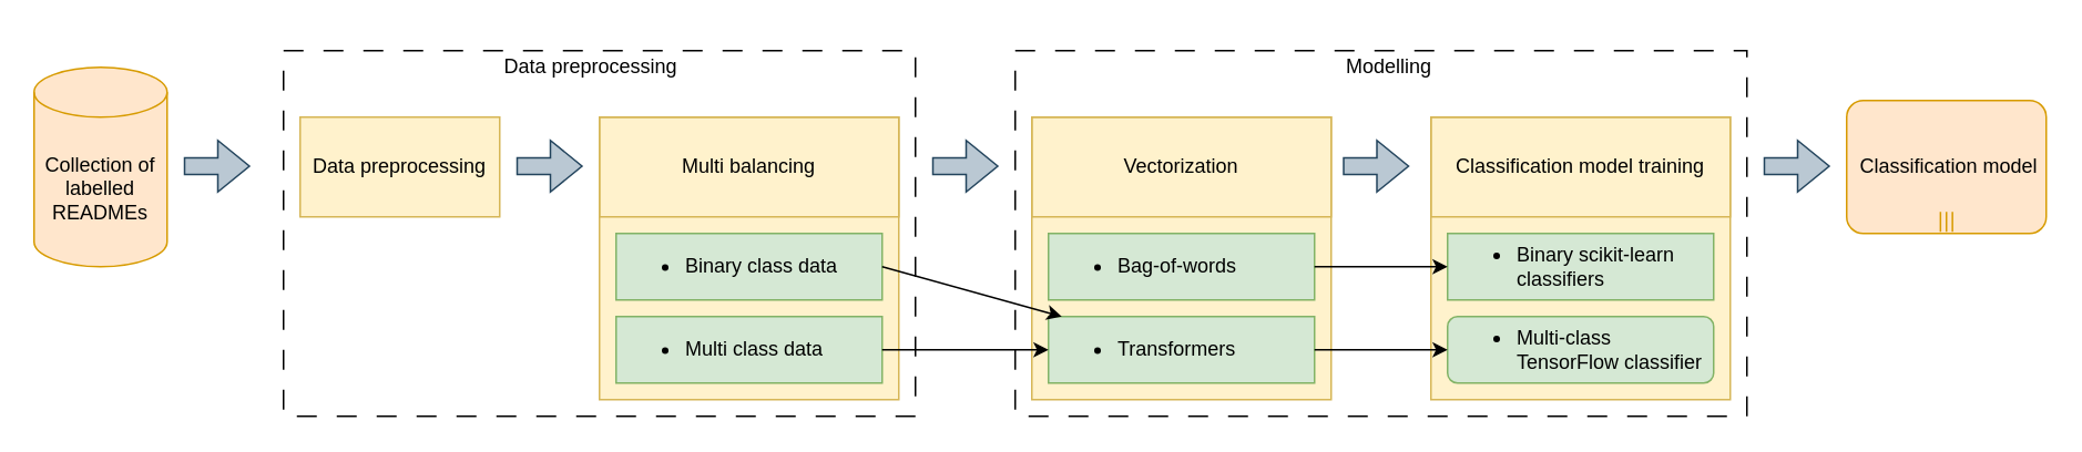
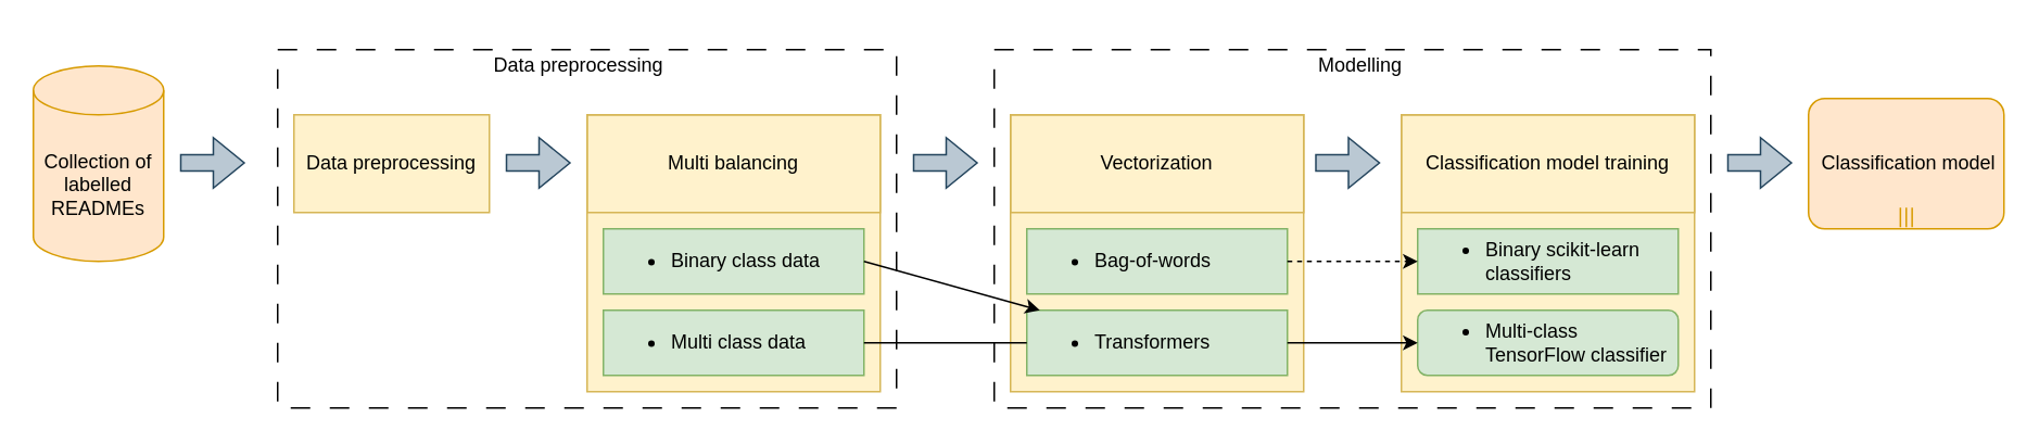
  <mxCell id="0" />
  <mxCell id="1" parent="0" />
  <mxCell id="2" value="" style="rounded=0;whiteSpace=wrap;html=1;strokeColor=#000000;fillColor=none;dashed=1;dashPattern=12 12;" vertex="1" parent="1"><mxGeometry x="170" y="30" width="380" height="220" as="geometry" /></mxCell>
  <mxCell id="3" value="Collection of labelled READMEs" style="shape=cylinder3;whiteSpace=wrap;html=1;boundedLbl=1;backgroundOutline=1;size=15;fillColor=#ffe6cc;strokeColor=#d79b00;" parent="1" vertex="1"><mxGeometry x="20" y="40" width="80" height="120" as="geometry" /></mxCell>
  <mxCell id="4" value="" style="shape=flexArrow;endArrow=classic;html=1;rounded=0;fillColor=#bac8d3;strokeColor=#23445d;" parent="1" edge="1"><mxGeometry width="50" height="50" relative="1" as="geometry"><mxPoint x="110" y="99.5" as="sourcePoint" /><mxPoint x="150" y="99.5" as="targetPoint" /></mxGeometry></mxCell>
  <mxCell id="5" value="" style="shape=flexArrow;endArrow=classic;html=1;rounded=0;fillColor=#bac8d3;strokeColor=#23445d;" parent="1" edge="1"><mxGeometry width="50" height="50" relative="1" as="geometry"><mxPoint x="560" y="99.5" as="sourcePoint" /><mxPoint x="600" y="99.5" as="targetPoint" /></mxGeometry></mxCell>
  <mxCell id="6" value="&amp;nbsp;Classification model" style="points=[[0.25,0,0],[0.5,0,0],[0.75,0,0],[1,0.25,0],[1,0.5,0],[1,0.75,0],[0.75,1,0],[0.5,1,0],[0.25,1,0],[0,0.75,0],[0,0.5,0],[0,0.25,0]];shape=mxgraph.bpmn.task;whiteSpace=wrap;rectStyle=rounded;size=10;html=1;taskMarker=abstract;isLoopMultiParallel=1;strokeColor=#D79B00;fillColor=#FFE6CC;" parent="1" vertex="1"><mxGeometry x="1110" y="60" width="120" height="80" as="geometry" /></mxCell>
  <mxCell id="7" value="Data preprocessing" style="rounded=0;whiteSpace=wrap;html=1;fillColor=#fff2cc;strokeColor=#d6b656;" vertex="1" parent="1"><mxGeometry x="180" y="70" width="120" height="60" as="geometry" /></mxCell>
  <mxCell id="8" value="" style="shape=flexArrow;endArrow=classic;html=1;rounded=0;fillColor=#bac8d3;strokeColor=#23445d;" edge="1" parent="1"><mxGeometry width="50" height="50" relative="1" as="geometry"><mxPoint x="310" y="99.5" as="sourcePoint" /><mxPoint x="350" y="99.5" as="targetPoint" /></mxGeometry></mxCell>
  <mxCell id="9" value="Data preprocessing" style="text;html=1;strokeColor=none;fillColor=none;align=center;verticalAlign=middle;whiteSpace=wrap;rounded=0;" vertex="1" parent="1"><mxGeometry x="270" y="20" width="170" height="40" as="geometry" /></mxCell>
  <mxCell id="10" value="" style="group" vertex="1" connectable="0" parent="1"><mxGeometry x="360" y="70" width="180" height="180" as="geometry" /></mxCell>
  <mxCell id="11" value="" style="rounded=0;whiteSpace=wrap;html=1;fillColor=#fff2cc;strokeColor=#d6b656;" vertex="1" parent="10"><mxGeometry width="180" height="170" as="geometry" /></mxCell>
  <mxCell id="12" value="Multi balancing" style="text;html=1;strokeColor=#D6B656;fillColor=none;align=center;verticalAlign=middle;whiteSpace=wrap;rounded=0;" vertex="1" parent="10"><mxGeometry width="180" height="60" as="geometry" /></mxCell>
  <mxCell id="13" value="&lt;ul&gt;&lt;li&gt;Binary class data&lt;/li&gt;&lt;/ul&gt;" style="rounded=0;whiteSpace=wrap;html=1;strokeColor=#82b366;fillColor=#d5e8d4;align=left;" vertex="1" parent="10"><mxGeometry x="10" y="70" width="160" height="40" as="geometry" /></mxCell>
  <mxCell id="14" value="&lt;ul&gt;&lt;li&gt;Multi class data&lt;/li&gt;&lt;/ul&gt;" style="rounded=0;whiteSpace=wrap;html=1;strokeColor=#82b366;fillColor=#d5e8d4;align=left;" vertex="1" parent="10"><mxGeometry x="10" y="120" width="160" height="40" as="geometry" /></mxCell>
  <mxCell id="15" value="" style="rounded=0;whiteSpace=wrap;html=1;strokeColor=#000000;fillColor=none;dashed=1;dashPattern=12 12;" vertex="1" parent="1"><mxGeometry x="610" y="30" width="440" height="220" as="geometry" /></mxCell>
  <mxCell id="16" value="" style="rounded=0;whiteSpace=wrap;html=1;fillColor=#fff2cc;strokeColor=#d6b656;" vertex="1" parent="1"><mxGeometry x="620" y="70" width="180" height="170" as="geometry" /></mxCell>
  <mxCell id="17" value="Vectorization" style="text;html=1;strokeColor=#D6B656;fillColor=none;align=center;verticalAlign=middle;whiteSpace=wrap;rounded=0;" vertex="1" parent="1"><mxGeometry x="620" y="70" width="180" height="60" as="geometry" /></mxCell>
  <mxCell id="18" value="&lt;ul&gt;&lt;li&gt;Bag-of-words&lt;/li&gt;&lt;/ul&gt;" style="rounded=0;whiteSpace=wrap;html=1;strokeColor=#82b366;fillColor=#d5e8d4;align=left;" vertex="1" parent="1"><mxGeometry x="630" y="140" width="160" height="40" as="geometry" /></mxCell>
  <mxCell id="19" value="&lt;ul&gt;&lt;li&gt;Transformers&lt;/li&gt;&lt;/ul&gt;" style="rounded=0;whiteSpace=wrap;html=1;strokeColor=#82b366;fillColor=#d5e8d4;align=left;" vertex="1" parent="1"><mxGeometry x="630" y="190" width="160" height="40" as="geometry" /></mxCell>
  <mxCell id="20" value="" style="rounded=0;whiteSpace=wrap;html=1;fillColor=#fff2cc;strokeColor=#d6b656;" vertex="1" parent="1"><mxGeometry x="860" y="70" width="180" height="170" as="geometry" /></mxCell>
  <mxCell id="21" value="&lt;ul&gt;&lt;li&gt;Binary scikit-learn classifiers&lt;/li&gt;&lt;/ul&gt;" style="rounded=0;whiteSpace=wrap;html=1;strokeColor=#82b366;fillColor=#d5e8d4;align=left;" vertex="1" parent="1"><mxGeometry x="870" y="140" width="160" height="40" as="geometry" /></mxCell>
  <mxCell id="22" value="&lt;ul&gt;&lt;li&gt;Multi-class TensorFlow classifier&lt;/li&gt;&lt;/ul&gt;" style="whiteSpace=wrap;html=1;strokeColor=#82b366;fillColor=#d5e8d4;align=left;rounded=1;" vertex="1" parent="1"><mxGeometry x="870" y="190" width="160" height="40" as="geometry" /></mxCell>
  <mxCell id="23" value="Classification&amp;nbsp;model training" style="text;html=1;strokeColor=#D6B656;fillColor=none;align=center;verticalAlign=middle;whiteSpace=wrap;rounded=0;" vertex="1" parent="1"><mxGeometry x="860" y="70" width="180" height="60" as="geometry" /></mxCell>
  <mxCell id="24" value="" style="shape=flexArrow;endArrow=classic;html=1;rounded=0;fillColor=#bac8d3;strokeColor=#23445d;" edge="1" parent="1"><mxGeometry width="50" height="50" relative="1" as="geometry"><mxPoint x="807" y="99.5" as="sourcePoint" /><mxPoint x="847" y="99.5" as="targetPoint" /></mxGeometry></mxCell>
  <mxCell id="25" value="Modelling" style="text;html=1;strokeColor=none;fillColor=none;align=center;verticalAlign=middle;whiteSpace=wrap;rounded=0;" vertex="1" parent="1"><mxGeometry x="745" y="30" width="180" height="20" as="geometry" /></mxCell>
  <mxCell id="26" value="" style="endArrow=classic;html=1;rounded=0;exitX=1;exitY=0.5;exitDx=0;exitDy=0;" edge="1" parent="1" source="13" target="19"><mxGeometry width="50" height="50" relative="1" as="geometry"><mxPoint x="530" y="170" as="sourcePoint" /><mxPoint x="580" y="120" as="targetPoint" /></mxGeometry></mxCell>
- <mxCell id="27" value="" style="endArrow=classic;html=1;rounded=0;entryX=0;entryY=0.5;entryDx=0;entryDy=0;exitX=1;exitY=0.5;exitDx=0;exitDy=0;" edge="1" parent="1" source="14" target="19"><mxGeometry width="50" height="50" relative="1" as="geometry"><mxPoint x="530" y="219.5" as="sourcePoint" /><mxPoint x="630" y="219.5" as="targetPoint" /></mxGeometry></mxCell>
- <mxCell id="28" value="" style="endArrow=classic;html=1;rounded=0;exitX=1;exitY=0.5;exitDx=0;exitDy=0;entryX=0;entryY=0.5;entryDx=0;entryDy=0;" edge="1" parent="1" source="18" target="21"><mxGeometry width="50" height="50" relative="1" as="geometry"><mxPoint x="790" y="169.5" as="sourcePoint" /><mxPoint x="870" y="170" as="targetPoint" /></mxGeometry></mxCell>
+ <mxCell id="27" value="" style="endArrow=none;html=1;rounded=0;entryX=0;entryY=0.5;entryDx=0;entryDy=0;exitX=1;exitY=0.5;exitDx=0;exitDy=0;" edge="1" parent="1" source="14" target="19"><mxGeometry width="50" height="50" relative="1" as="geometry"><mxPoint x="530" y="219.5" as="sourcePoint" /><mxPoint x="630" y="219.5" as="targetPoint" /></mxGeometry></mxCell>
+ <mxCell id="28" value="" style="endArrow=classic;html=1;rounded=0;exitX=1;exitY=0.5;exitDx=0;exitDy=0;entryX=0;entryY=0.5;entryDx=0;entryDy=0;dashed=1;" edge="1" parent="1" source="18" target="21"><mxGeometry width="50" height="50" relative="1" as="geometry"><mxPoint x="790" y="169.5" as="sourcePoint" /><mxPoint x="870" y="170" as="targetPoint" /></mxGeometry></mxCell>
  <mxCell id="29" value="" style="endArrow=classic;html=1;rounded=0;exitX=1;exitY=0.5;exitDx=0;exitDy=0;entryX=0;entryY=0.5;entryDx=0;entryDy=0;" edge="1" parent="1" source="19" target="22"><mxGeometry width="50" height="50" relative="1" as="geometry"><mxPoint x="790" y="219.5" as="sourcePoint" /><mxPoint x="870" y="220" as="targetPoint" /></mxGeometry></mxCell>
  <mxCell id="30" value="" style="shape=flexArrow;endArrow=classic;html=1;rounded=0;fillColor=#bac8d3;strokeColor=#23445d;" edge="1" parent="1"><mxGeometry width="50" height="50" relative="1" as="geometry"><mxPoint x="1060" y="99.5" as="sourcePoint" /><mxPoint x="1100" y="99.5" as="targetPoint" /></mxGeometry></mxCell>
